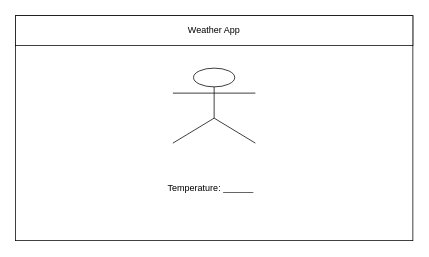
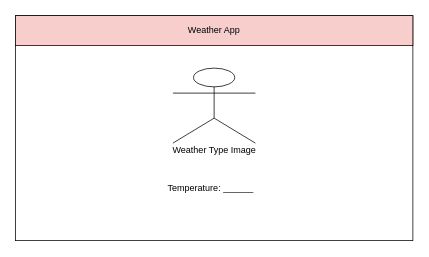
  <mxCell id="0" />
  <mxCell id="1" parent="0" />
  <mxCell id="2" value="" style="rounded=0;whiteSpace=wrap;html=1;" parent="1" vertex="1"><mxGeometry x="20" y="20" width="530" height="300" as="geometry" /></mxCell>
- <mxCell id="3" value="Weather App" style="rounded=0;whiteSpace=wrap;html=1;" parent="1" vertex="1"><mxGeometry x="20" y="20" width="530" height="40" as="geometry" /></mxCell>
+ <mxCell id="3" value="Weather App" style="rounded=0;whiteSpace=wrap;html=1;fillColor=#f8cecc;" parent="1" vertex="1"><mxGeometry x="20" y="20" width="530" height="40" as="geometry" /></mxCell>
  <mxCell id="4" value="" style="shape=umlActor;verticalLabelPosition=bottom;verticalAlign=top;html=1;outlineConnect=0;" vertex="1" parent="1"><mxGeometry x="230" y="90" width="110" height="100" as="geometry" /></mxCell>
  <mxCell id="5" value="Temperature: ______" style="text;html=1;align=center;verticalAlign=middle;resizable=0;points=[];autosize=1;strokeColor=none;fillColor=none;" vertex="1" parent="1"><mxGeometry x="215" y="240" width="130" height="20" as="geometry" /></mxCell>
+ <mxCell id="6" value="Weather Type Image" style="text;html=1;align=center;verticalAlign=middle;resizable=0;points=[];autosize=1;strokeColor=none;fillColor=none;" vertex="1" parent="1"><mxGeometry x="220" y="190" width="130" height="20" as="geometry" /></mxCell>
